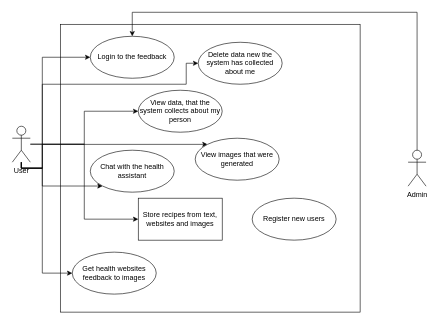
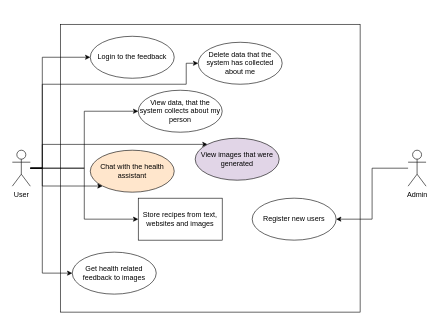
  <mxCell id="0" />
  <mxCell id="1" parent="0" />
  <mxCell id="2" value="" style="html=1;whiteSpace=wrap;" vertex="1" parent="1"><mxGeometry x="100" y="40" width="500" height="480" as="geometry" /></mxCell>
  <mxCell id="3" style="edgeStyle=orthogonalEdgeStyle;rounded=0;orthogonalLoop=1;jettySize=auto;html=1;entryX=0;entryY=0.5;entryDx=0;entryDy=0;" edge="1" parent="1" source="9" target="12"><mxGeometry relative="1" as="geometry"><Array as="points"><mxPoint x="70" y="280" /><mxPoint x="70" y="95" /></Array></mxGeometry></mxCell>
  <mxCell id="4" style="edgeStyle=orthogonalEdgeStyle;rounded=0;orthogonalLoop=1;jettySize=auto;html=1;entryX=0;entryY=0.5;entryDx=0;entryDy=0;" edge="1" parent="1" source="9" target="13"><mxGeometry relative="1" as="geometry" /></mxCell>
  <mxCell id="5" style="edgeStyle=orthogonalEdgeStyle;rounded=0;orthogonalLoop=1;jettySize=auto;html=1;entryX=0;entryY=1;entryDx=0;entryDy=0;" edge="1" parent="1" source="9" target="17"><mxGeometry relative="1" as="geometry"><Array as="points"><mxPoint x="70" y="280" /><mxPoint x="70" y="310" /></Array></mxGeometry></mxCell>
  <mxCell id="6" style="edgeStyle=orthogonalEdgeStyle;rounded=0;orthogonalLoop=1;jettySize=auto;html=1;entryX=0;entryY=0.5;entryDx=0;entryDy=0;" edge="1" parent="1" source="9" target="16"><mxGeometry relative="1" as="geometry"><Array as="points"><mxPoint x="70" y="280" /><mxPoint x="70" y="455" /></Array></mxGeometry></mxCell>
  <mxCell id="7" style="edgeStyle=orthogonalEdgeStyle;rounded=0;orthogonalLoop=1;jettySize=auto;html=1;entryX=0;entryY=0.5;entryDx=0;entryDy=0;" edge="1" parent="1" source="9" target="15"><mxGeometry relative="1" as="geometry" /></mxCell>
  <mxCell id="8" style="edgeStyle=orthogonalEdgeStyle;rounded=0;orthogonalLoop=1;jettySize=auto;html=1;entryX=0;entryY=0;entryDx=0;entryDy=0;" edge="1" parent="1" source="9" target="18"><mxGeometry relative="1" as="geometry"><Array as="points"><mxPoint x="70" y="280" /><mxPoint x="70" y="240" /></Array></mxGeometry></mxCell>
- <mxCell id="9" value="User&lt;div&gt;&lt;br&gt;&lt;/div&gt;" style="shape=umlActor;verticalLabelPosition=bottom;verticalAlign=top;html=1;" vertex="1" parent="1"><mxGeometry x="20" y="210" width="30" height="60" as="geometry" /></mxCell>
+ <mxCell id="9" value="User&lt;div&gt;&lt;br&gt;&lt;/div&gt;" style="shape=umlActor;verticalLabelPosition=bottom;verticalAlign=top;html=1;" vertex="1" parent="1"><mxGeometry x="20" y="250" width="30" height="60" as="geometry" /></mxCell>
+ <mxCell id="10" style="edgeStyle=orthogonalEdgeStyle;rounded=0;orthogonalLoop=1;jettySize=auto;html=1;entryX=1;entryY=0.5;entryDx=0;entryDy=0;" edge="1" parent="1" source="11" target="19"><mxGeometry relative="1" as="geometry" /></mxCell>
  <mxCell id="11" value="Admin" style="shape=umlActor;verticalLabelPosition=bottom;verticalAlign=top;html=1;" vertex="1" parent="1"><mxGeometry x="680" y="250" width="30" height="60" as="geometry" /></mxCell>
  <mxCell id="12" value="Login to the feedback" style="ellipse;whiteSpace=wrap;html=1;" vertex="1" parent="1"><mxGeometry x="150" y="60" width="140" height="70" as="geometry" /></mxCell>
  <mxCell id="13" value="View data, that the system collects about my person" style="ellipse;whiteSpace=wrap;html=1;" vertex="1" parent="1"><mxGeometry x="230" y="150" width="140" height="70" as="geometry" /></mxCell>
- <mxCell id="14" value="Delete data new the system has collected about me" style="ellipse;whiteSpace=wrap;html=1;" vertex="1" parent="1"><mxGeometry x="330" y="70" width="140" height="70" as="geometry" /></mxCell>
+ <mxCell id="14" value="Delete data that the system has collected about me" style="ellipse;whiteSpace=wrap;html=1;" vertex="1" parent="1"><mxGeometry x="330" y="70" width="140" height="70" as="geometry" /></mxCell>
  <mxCell id="15" value="Store recipes from text, websites and images" style="whiteSpace=wrap;html=1;rounded=0;" vertex="1" parent="1"><mxGeometry x="230" y="330" width="140" height="70" as="geometry" /></mxCell>
- <mxCell id="16" value="Get health websites feedback to images" style="ellipse;whiteSpace=wrap;html=1;" vertex="1" parent="1"><mxGeometry x="120" y="420" width="140" height="70" as="geometry" /></mxCell>
- <mxCell id="17" value="Chat with the health assistant" style="ellipse;whiteSpace=wrap;html=1;" vertex="1" parent="1"><mxGeometry x="150" y="250" width="140" height="70" as="geometry" /></mxCell>
- <mxCell id="18" value="View images that were generated" style="ellipse;whiteSpace=wrap;html=1;" vertex="1" parent="1"><mxGeometry x="325" y="230" width="140" height="70" as="geometry" /></mxCell>
+ <mxCell id="16" value="Get health related feedback to images" style="ellipse;whiteSpace=wrap;html=1;" vertex="1" parent="1"><mxGeometry x="120" y="420" width="140" height="70" as="geometry" /></mxCell>
+ <mxCell id="17" value="Chat with the health assistant" style="ellipse;whiteSpace=wrap;html=1;fillColor=#ffe6cc;" vertex="1" parent="1"><mxGeometry x="150" y="250" width="140" height="70" as="geometry" /></mxCell>
+ <mxCell id="18" value="View images that were generated" style="ellipse;whiteSpace=wrap;html=1;fillColor=#e1d5e7;" vertex="1" parent="1"><mxGeometry x="325" y="230" width="140" height="70" as="geometry" /></mxCell>
  <mxCell id="19" value="Register new users" style="ellipse;whiteSpace=wrap;html=1;" vertex="1" parent="1"><mxGeometry x="420" y="330" width="140" height="70" as="geometry" /></mxCell>
- <mxCell id="20" style="edgeStyle=orthogonalEdgeStyle;rounded=0;orthogonalLoop=1;jettySize=auto;html=1;" edge="1" parent="1" source="11" target="12"><mxGeometry relative="1" as="geometry"><Array as="points"><mxPoint x="695" y="20" /><mxPoint x="220" y="20" /></Array></mxGeometry></mxCell>
  <mxCell id="21" style="edgeStyle=orthogonalEdgeStyle;rounded=0;orthogonalLoop=1;jettySize=auto;html=1;entryX=0;entryY=0.5;entryDx=0;entryDy=0;" edge="1" parent="1" source="9" target="14"><mxGeometry relative="1" as="geometry"><Array as="points"><mxPoint x="70" y="280" /><mxPoint x="70" y="140" /><mxPoint x="310" y="140" /><mxPoint x="310" y="105" /></Array></mxGeometry></mxCell>
